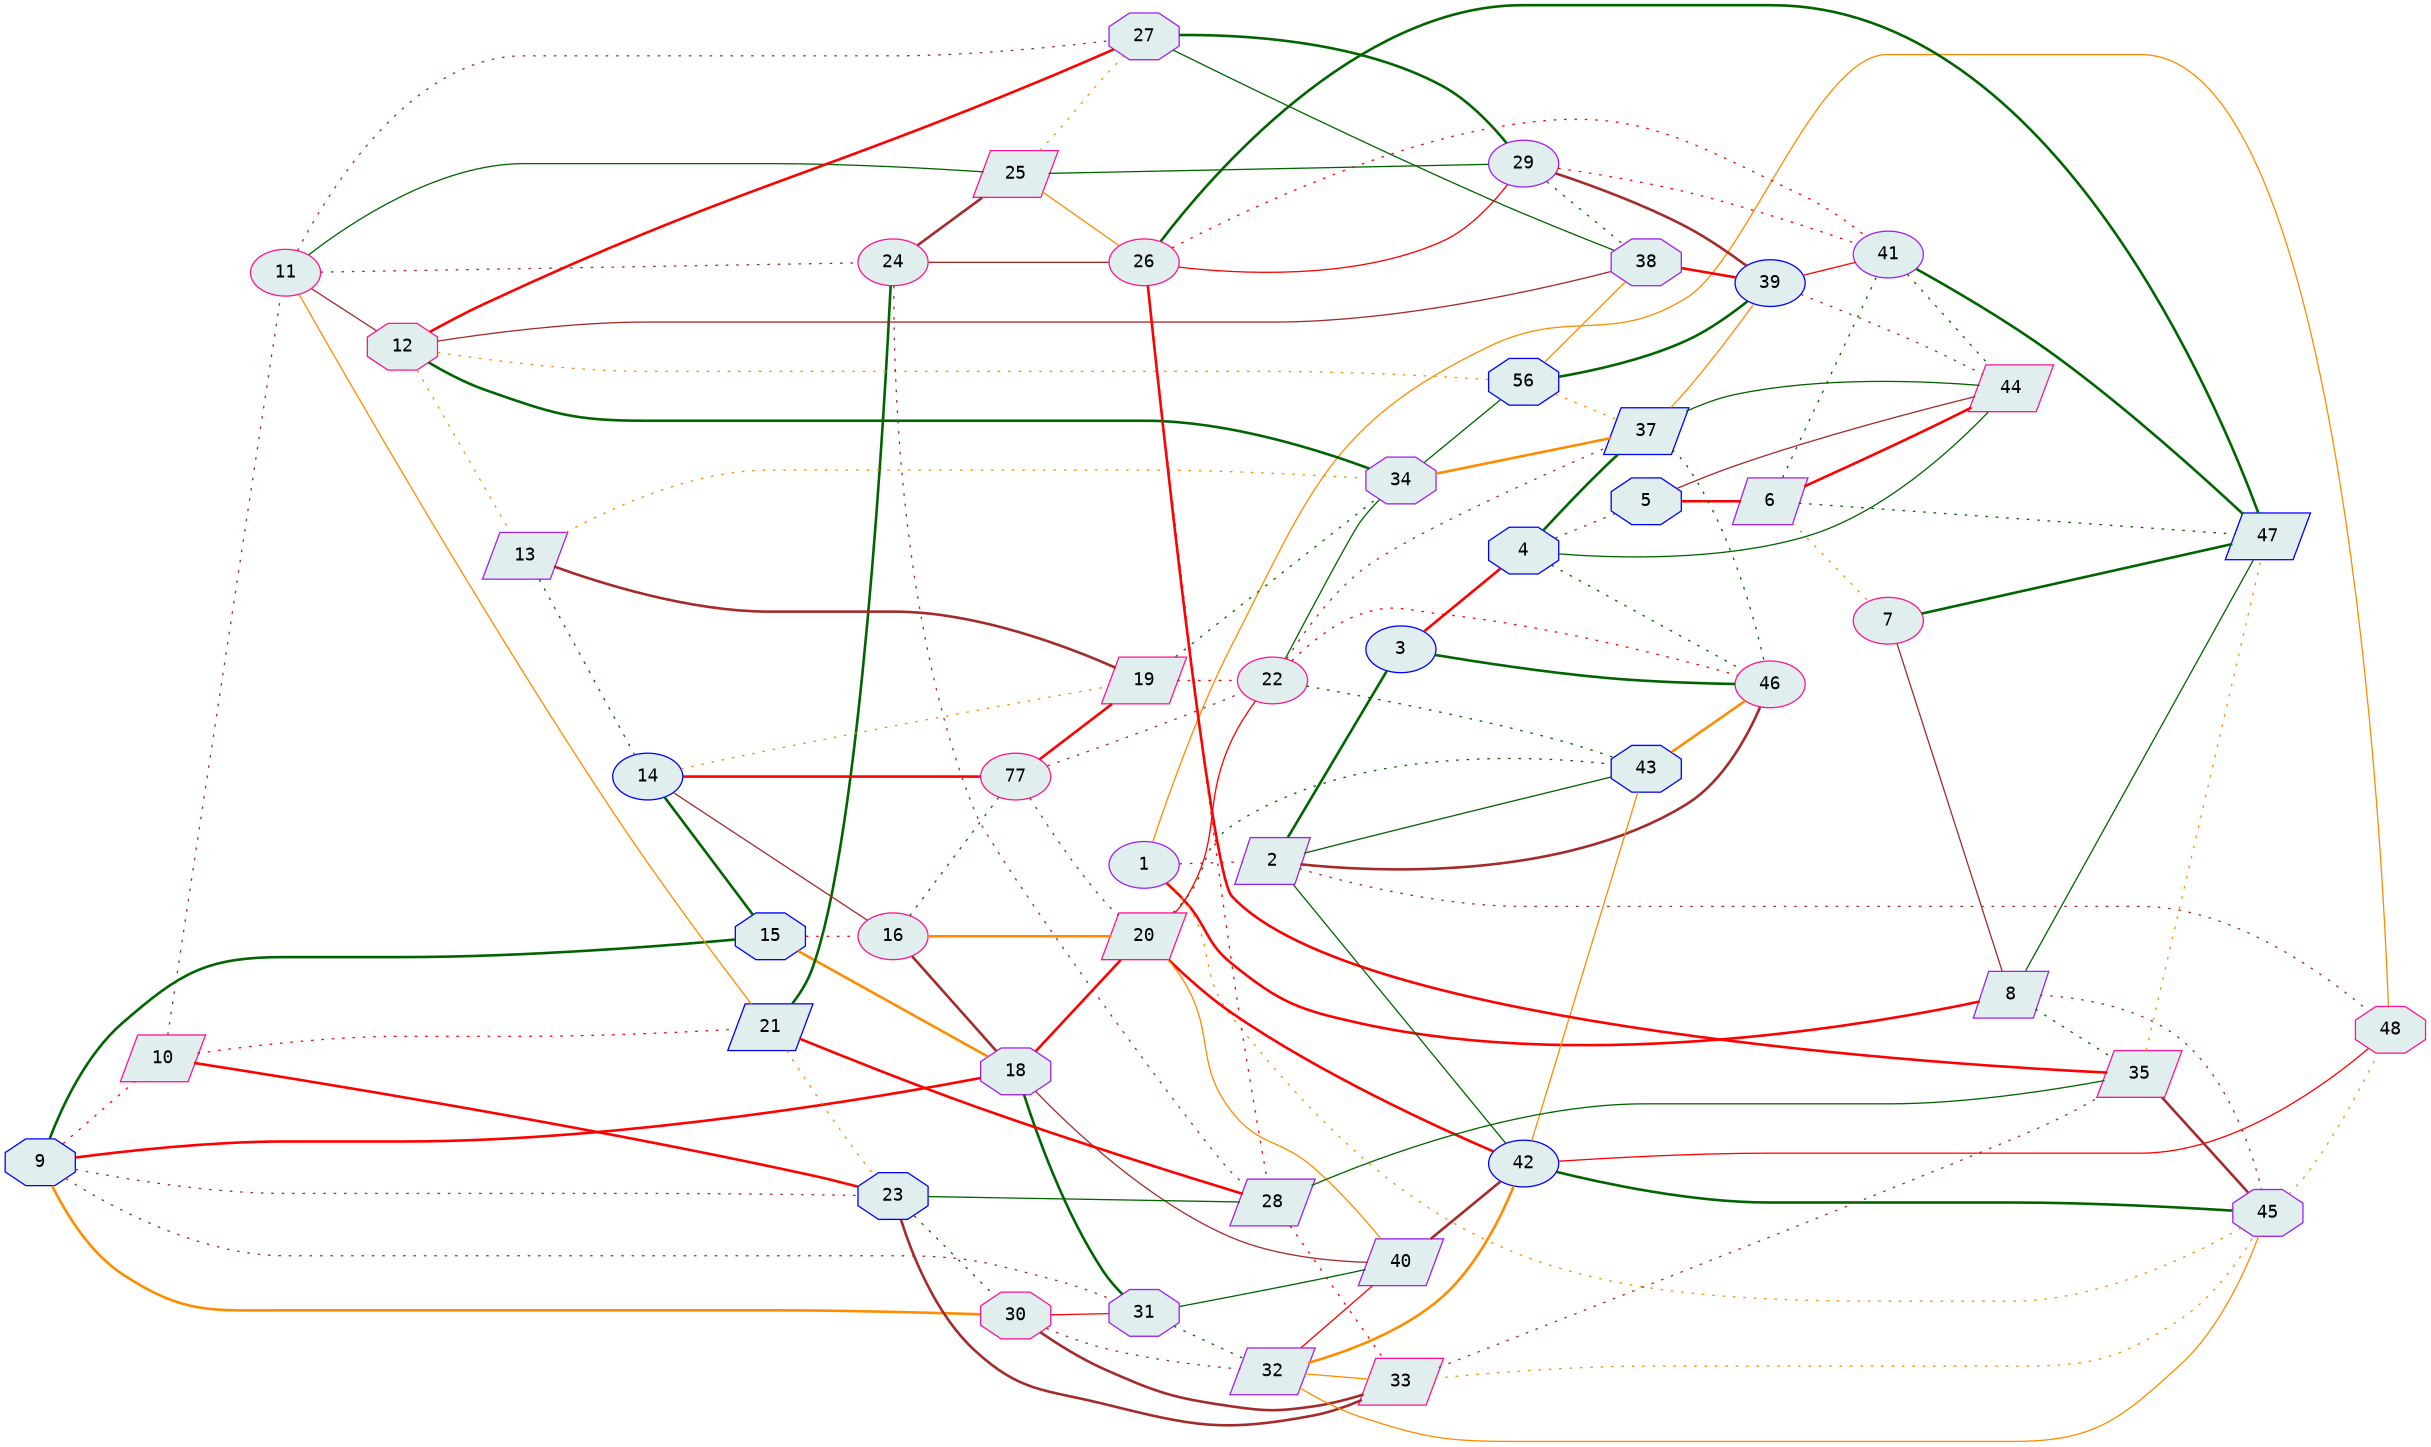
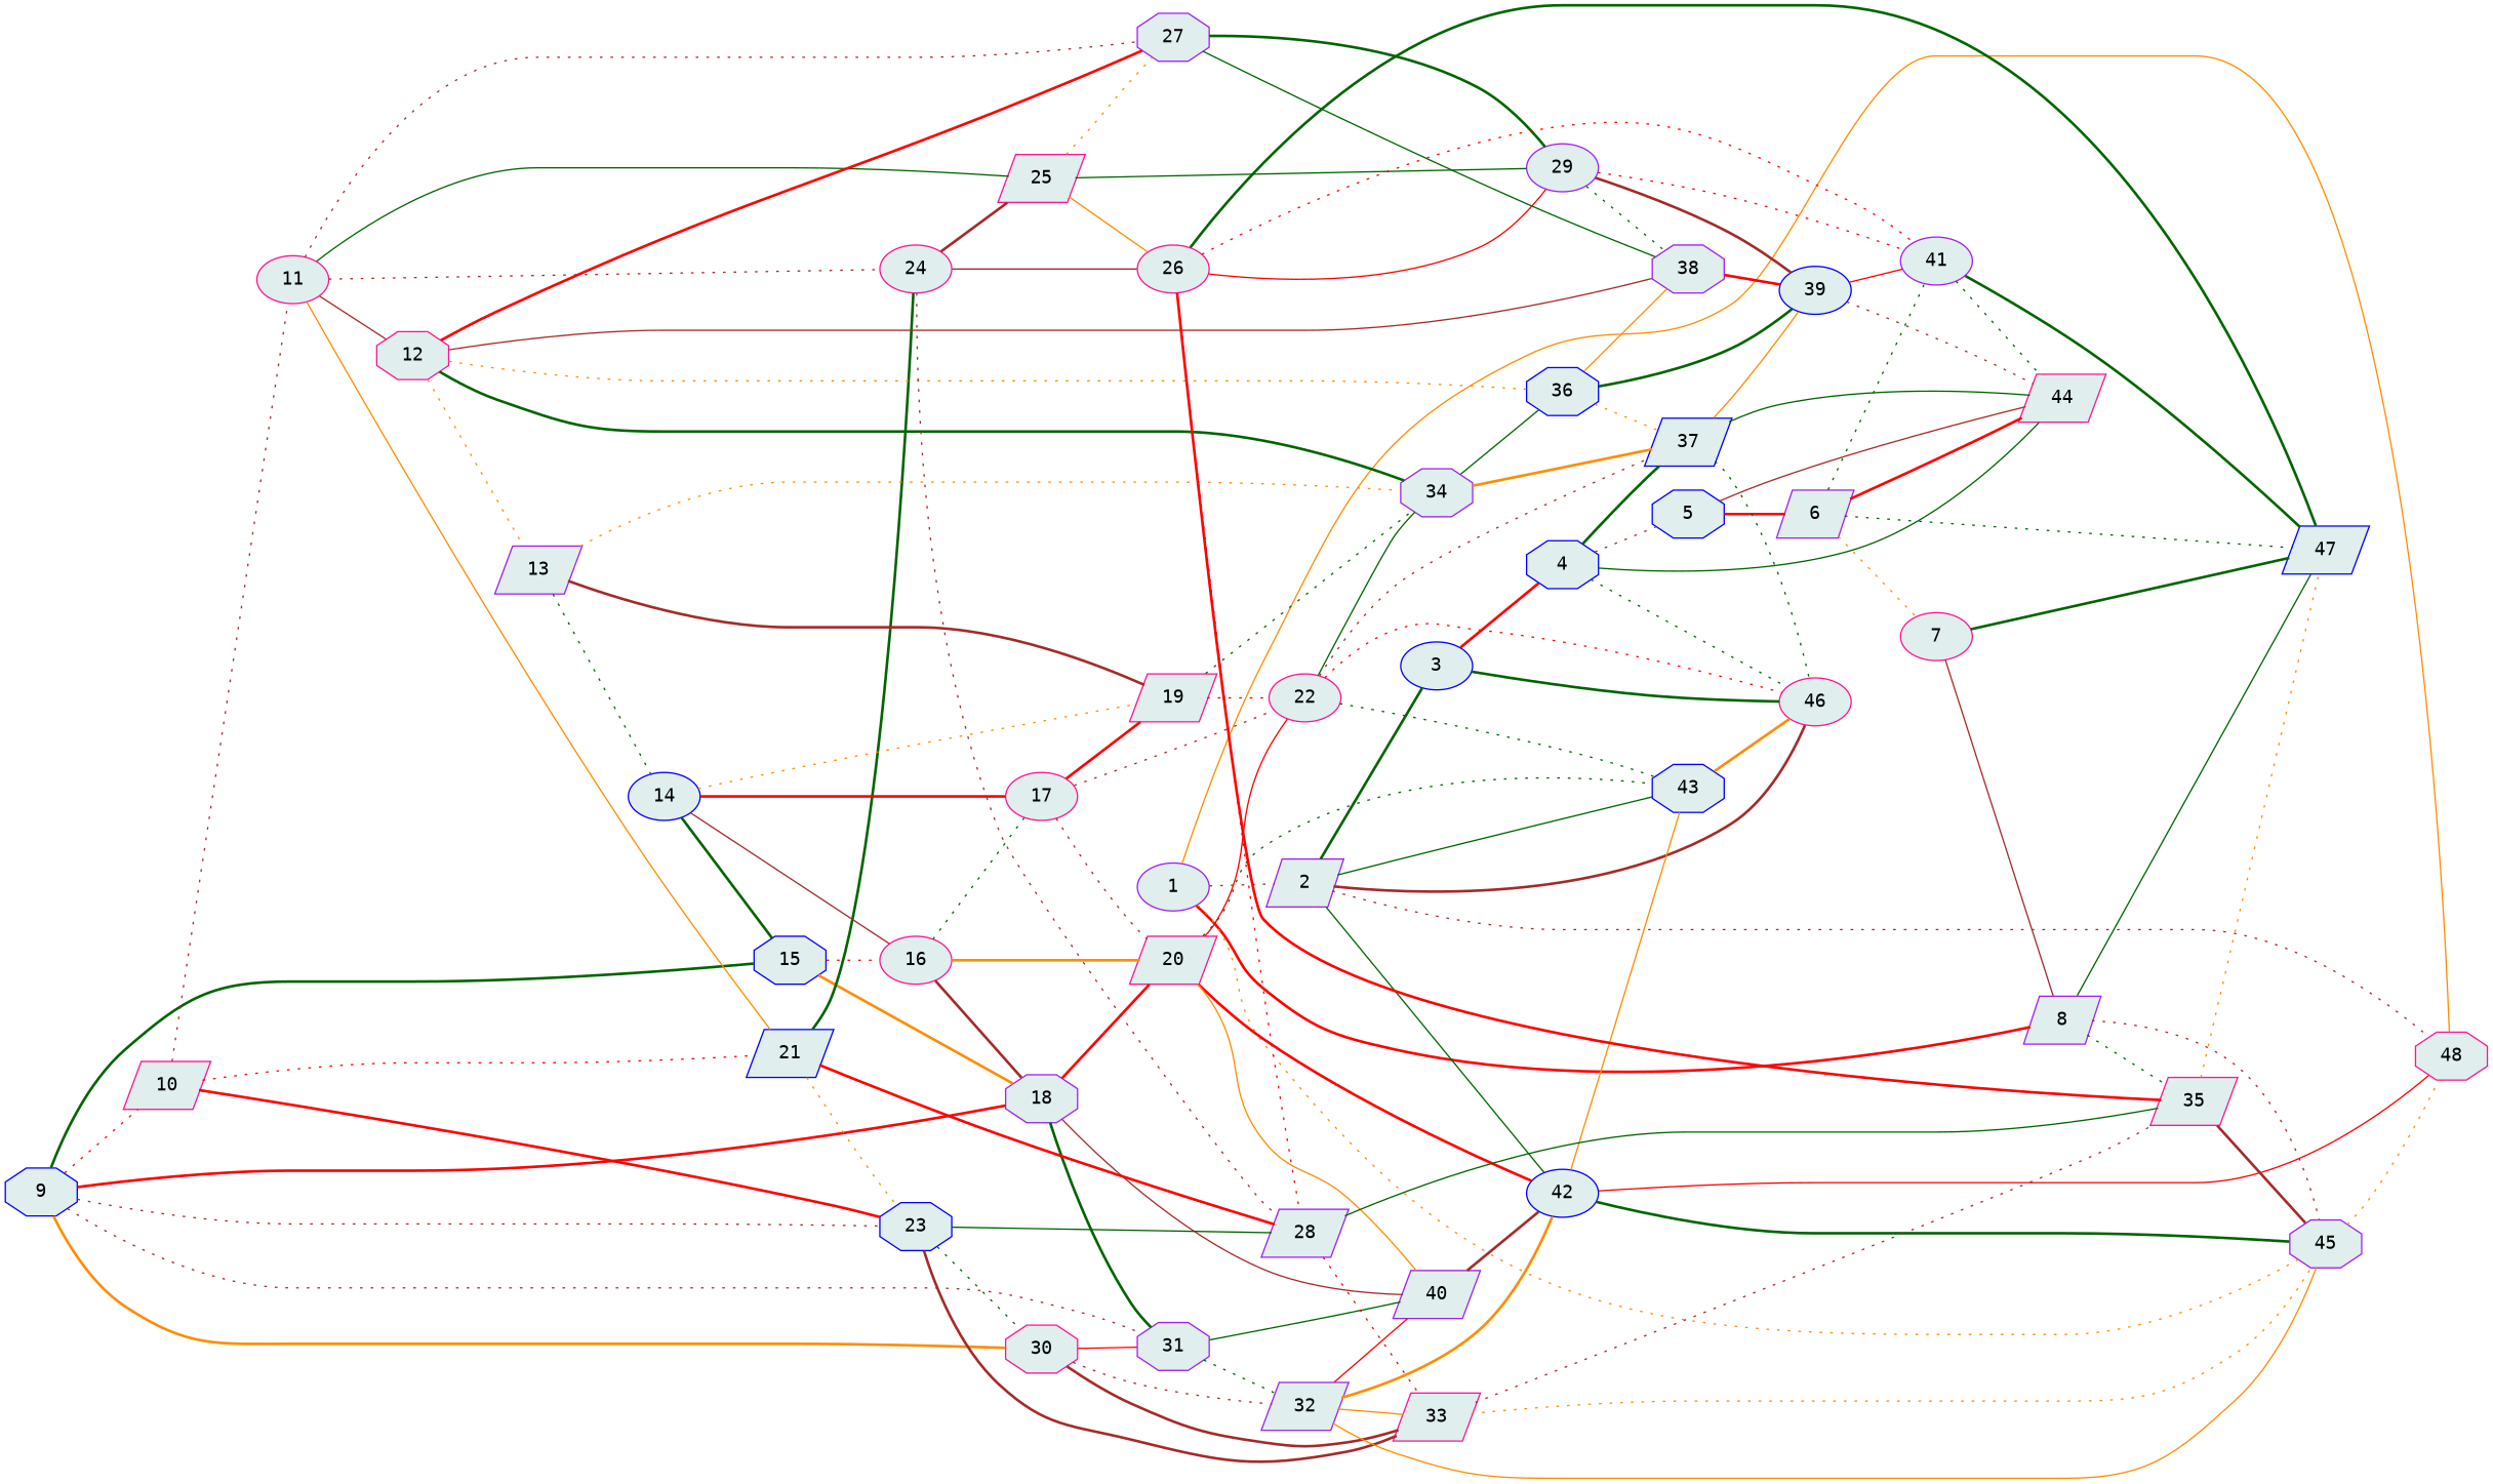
  graph {
    fontname="DejaVu Sans Mono"
    rankdir=LR
    node [color=deeppink fillcolor=azure2 fontname="DejaVu Sans Mono" shape=parallelogram style=filled]
    edge [color=darkgreen fontname="DejaVu Sans Mono" style=dotted]
    1 [color=purple shape=ellipse]
    2 [color=purple]
    8 [color=purple]
    45 [color=purple shape=octagon]
    48 [shape=octagon]
    3 [color=blue shape=ellipse]
    42 [color=blue shape=ellipse]
    43 [color=blue shape=octagon]
    46 [shape=ellipse]
    47 [color=blue]
    35
    4 [color=blue shape=octagon]
    5 [color=blue shape=octagon]
    37 [color=blue]
    44
    6 [color=purple]
    39 [color=blue shape=ellipse]
    7 [shape=ellipse]
    41 [color=purple shape=ellipse]
    9 [color=blue shape=octagon]
    10
    15 [color=blue shape=octagon]
    18 [color=purple shape=octagon]
    23 [color=blue shape=octagon]
    30 [shape=octagon]
    31 [color=purple shape=octagon]
    11 [shape=ellipse]
    21 [color=blue]
    16 [shape=ellipse]
    20
    40 [color=purple]
    28 [color=purple]
    33
    32 [color=purple]
    12 [shape=octagon]
    24 [shape=ellipse]
    25
    27 [color=purple shape=octagon]
    13 [color=purple]
    34 [color=purple shape=octagon]
-   36 [color=blue shape=octagon label=56]
+   36 [color=blue shape=octagon]
    38 [color=purple shape=octagon]
    26 [shape=ellipse]
    29 [color=purple shape=ellipse]
    14 [color=blue shape=ellipse]
    19
-   17 [shape=ellipse label=77]
+   17 [shape=ellipse]
    22 [shape=ellipse]
    1 -- 2 [color=brown]
    1 -- 8 [color=red style=bold]
    1 -- 45 [color=darkorange]
    1 -- 48 [color=darkorange style=solid]
    2 -- 48 [color=brown]
    2 -- 3 [style=bold]
    2 -- 42 [style=solid]
    2 -- 43 [style=solid]
    2 -- 46 [color=brown style=bold]
    8 -- 45 [color=brown]
    8 -- 47 [style=solid]
    8 -- 35
    45 -- 48 [color=darkorange]
    3 -- 46 [style=bold]
    3 -- 4 [color=red style=bold]
    42 -- 45 [style=bold]
    42 -- 48 [color=red style=solid]
    42 -- 43 [color=darkorange style=solid]
    43 -- 46 [color=darkorange style=bold]
    35 -- 45 [color=brown style=bold]
    35 -- 47 [color=darkorange]
    4 -- 46
    4 -- 5 [color=brown]
    4 -- 37 [style=bold]
    4 -- 44 [style=solid]
    5 -- 44 [color=brown style=solid]
    5 -- 6 [color=red style=bold]
    37 -- 46
    37 -- 44 [style=solid]
    37 -- 39 [color=darkorange style=solid]
    6 -- 47
    6 -- 44 [color=red style=bold]
    6 -- 7 [color=darkorange]
    6 -- 41
    39 -- 44 [color=brown]
    39 -- 41 [color=red style=solid]
    7 -- 8 [color=brown style=solid]
    7 -- 47 [style=bold]
    41 -- 47 [style=bold]
    41 -- 44
    9 -- 10 [color=red]
    9 -- 15 [style=bold]
    9 -- 18 [color=red style=bold]
    9 -- 23 [color=brown]
    9 -- 30 [color=darkorange style=bold]
    9 -- 31 [color=brown]
    10 -- 23 [color=red style=bold]
    10 -- 11 [color=brown]
    10 -- 21 [color=red]
    15 -- 18 [color=darkorange style=bold]
    15 -- 16 [color=red]
    18 -- 31 [style=bold]
    18 -- 20 [color=red style=bold]
    18 -- 40 [color=brown style=solid]
    23 -- 30
    23 -- 28 [style=solid]
    23 -- 33 [color=brown style=bold]
    30 -- 31 [color=red style=solid]
    30 -- 33 [color=brown style=bold]
    30 -- 32 [color=brown]
    31 -- 40 [style=solid]
    31 -- 32
    11 -- 21 [color=darkorange style=solid]
    11 -- 12 [color=brown style=solid]
    11 -- 24 [color=brown]
    11 -- 25 [style=solid]
    11 -- 27 [color=brown]
    21 -- 23 [color=darkorange]
    21 -- 28 [color=red style=bold]
    21 -- 24 [style=bold]
    16 -- 18 [color=brown style=bold]
    16 -- 20 [color=darkorange style=bold]
    16 -- 17
    20 -- 42 [color=red style=bold]
    20 -- 43
    20 -- 40 [color=darkorange style=solid]
    20 -- 22 [color=red style=solid]
    40 -- 42 [color=brown style=bold]
    28 -- 35 [style=solid]
    28 -- 33 [color=red]
    33 -- 45 [color=darkorange]
    33 -- 35 [color=brown]
    32 -- 45 [color=darkorange style=solid]
    32 -- 42 [color=darkorange style=bold]
    32 -- 40 [color=red style=solid]
    32 -- 33 [color=darkorange style=solid]
    12 -- 27 [color=red style=bold]
    12 -- 13 [color=darkorange]
    12 -- 34 [style=bold]
    12 -- 36 [color=darkorange]
    12 -- 38 [color=brown style=solid]
    24 -- 28 [color=brown]
    24 -- 25 [color=brown style=bold]
    24 -- 26 [color=brown style=solid]
    25 -- 27 [color=darkorange]
    25 -- 26 [color=darkorange style=solid]
    25 -- 29 [style=solid]
    27 -- 38 [style=solid]
    27 -- 29 [style=bold]
    13 -- 34 [color=darkorange]
    13 -- 14
    13 -- 19 [color=brown style=bold]
    34 -- 37 [color=darkorange style=bold]
    34 -- 36 [style=solid]
    36 -- 37 [color=darkorange]
    36 -- 39 [style=bold]
    36 -- 38 [color=darkorange style=solid]
    38 -- 39 [color=red style=bold]
    26 -- 47 [style=bold]
    26 -- 35 [color=red style=bold]
    26 -- 41 [color=red]
    26 -- 28 [color=red]
    26 -- 29 [color=red style=solid]
    29 -- 39 [color=brown style=bold]
    29 -- 41 [color=red]
    29 -- 38
    14 -- 15 [style=bold]
    14 -- 16 [color=brown style=solid]
    14 -- 19 [color=darkorange]
    14 -- 17 [color=red style=bold]
    19 -- 34
    19 -- 22 [color=red]
    17 -- 20 [color=brown]
    17 -- 19 [color=red style=bold]
    17 -- 22 [color=brown]
    22 -- 43
    22 -- 46 [color=red]
    22 -- 37 [color=brown]
    22 -- 34 [style=solid]
  }
